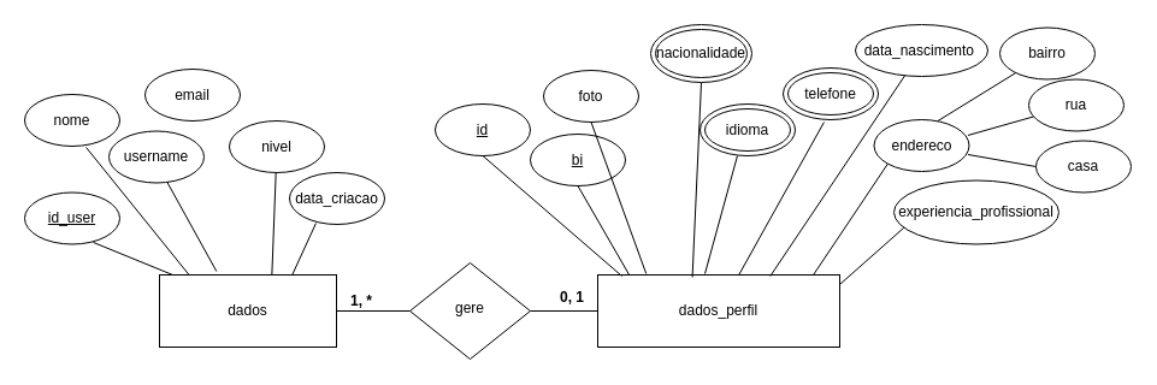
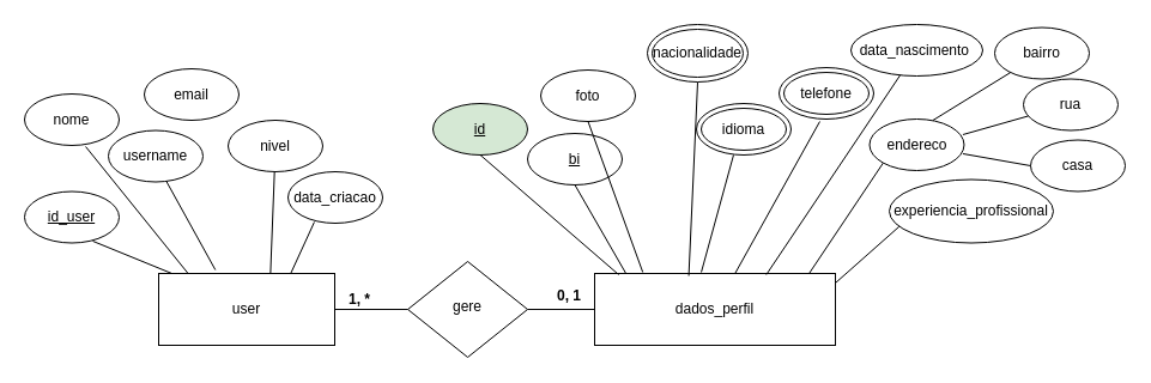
  <mxCell id="0" />
  <mxCell id="1" parent="0" />
- <mxCell id="2" value="dados" style="rounded=1;whiteSpace=wrap;html=1;fontSize=12;glass=0;strokeWidth=1;shadow=0;arcSize=0;" parent="1" vertex="1"><mxGeometry x="132" y="228" width="147" height="60" as="geometry" /></mxCell>
+ <mxCell id="2" value="user" style="rounded=1;whiteSpace=wrap;html=1;fontSize=12;glass=0;strokeWidth=1;shadow=0;arcSize=0;" parent="1" vertex="1"><mxGeometry x="132" y="228" width="147" height="60" as="geometry" /></mxCell>
  <mxCell id="3" value="gere" style="rhombus;whiteSpace=wrap;html=1;shadow=0;fontFamily=Helvetica;fontSize=12;align=center;strokeWidth=1;spacing=6;spacingTop=-4;" parent="1" vertex="1"><mxGeometry x="340" y="218" width="100" height="80" as="geometry" /></mxCell>
  <mxCell id="4" value="" style="endArrow=none;html=1;exitX=0.722;exitY=0.965;exitDx=0;exitDy=0;exitPerimeter=0;entryX=0.075;entryY=0;entryDx=0;entryDy=0;entryPerimeter=0;" parent="1" source="5" target="2" edge="1"><mxGeometry width="50" height="50" relative="1" as="geometry"><mxPoint x="782" y="88" as="sourcePoint" /><mxPoint x="762" y="148" as="targetPoint" /></mxGeometry></mxCell>
  <mxCell id="5" value="&lt;u&gt;id_user&lt;br&gt;&lt;/u&gt;" style="ellipse;whiteSpace=wrap;html=1;" parent="1" vertex="1"><mxGeometry x="20" y="159.5" width="79" height="43" as="geometry" /></mxCell>
  <mxCell id="6" value="nome" style="ellipse;whiteSpace=wrap;html=1;" parent="1" vertex="1"><mxGeometry x="20" y="78" width="79" height="43" as="geometry" /></mxCell>
  <mxCell id="7" value="username" style="ellipse;whiteSpace=wrap;html=1;" parent="1" vertex="1"><mxGeometry x="90" y="108.5" width="79" height="43" as="geometry" /></mxCell>
  <mxCell id="8" value="" style="endArrow=none;html=1;entryX=0.611;entryY=0.982;entryDx=0;entryDy=0;entryPerimeter=0;exitX=0.322;exitY=-0.05;exitDx=0;exitDy=0;exitPerimeter=0;" parent="1" source="2" target="7" edge="1"><mxGeometry width="50" height="50" relative="1" as="geometry"><mxPoint x="183" y="225" as="sourcePoint" /><mxPoint x="682" y="188" as="targetPoint" /></mxGeometry></mxCell>
  <mxCell id="9" value="" style="endArrow=none;html=1;entryX=0.646;entryY=1.023;entryDx=0;entryDy=0;exitX=0.167;exitY=0;exitDx=0;exitDy=0;exitPerimeter=0;entryPerimeter=0;" parent="1" source="2" target="6" edge="1"><mxGeometry width="50" height="50" relative="1" as="geometry"><mxPoint x="252" y="218" as="sourcePoint" /><mxPoint x="392.03" y="83.005" as="targetPoint" /></mxGeometry></mxCell>
  <mxCell id="10" value="" style="endArrow=none;html=1;exitX=0.635;exitY=0.008;exitDx=0;exitDy=0;exitPerimeter=0;" parent="1" source="2" target="15" edge="1"><mxGeometry width="50" height="50" relative="1" as="geometry"><mxPoint x="252" y="227" as="sourcePoint" /><mxPoint x="283.995" y="133.021" as="targetPoint" /></mxGeometry></mxCell>
  <mxCell id="11" value="" style="endArrow=none;html=1;entryX=0.278;entryY=0.977;entryDx=0;entryDy=0;exitX=0.75;exitY=0;exitDx=0;exitDy=0;entryPerimeter=0;" parent="1" source="2" target="16" edge="1"><mxGeometry width="50" height="50" relative="1" as="geometry"><mxPoint x="282" y="248" as="sourcePoint" /><mxPoint x="363.962" y="130.48" as="targetPoint" /></mxGeometry></mxCell>
  <mxCell id="12" value="email" style="ellipse;whiteSpace=wrap;html=1;" parent="1" vertex="1"><mxGeometry x="120" y="57" width="79" height="43" as="geometry" /></mxCell>
  <mxCell id="13" value="dados_perfil" style="rounded=1;whiteSpace=wrap;html=1;fontSize=12;glass=0;strokeWidth=1;shadow=0;arcSize=0;" parent="1" vertex="1"><mxGeometry x="496" y="228" width="201" height="60" as="geometry" /></mxCell>
  <mxCell id="14" value="telefone" style="ellipse;shape=doubleEllipse;whiteSpace=wrap;html=1;" parent="1" vertex="1"><mxGeometry x="650" y="56" width="79" height="43" as="geometry" /></mxCell>
  <mxCell id="15" value="nivel" style="ellipse;whiteSpace=wrap;html=1;" parent="1" vertex="1"><mxGeometry x="190" y="100" width="79" height="43" as="geometry" /></mxCell>
  <mxCell id="16" value="data_criacao" style="ellipse;whiteSpace=wrap;html=1;" parent="1" vertex="1"><mxGeometry x="240" y="143" width="79" height="43" as="geometry" /></mxCell>
  <mxCell id="17" value="bairro" style="ellipse;whiteSpace=wrap;html=1;" parent="1" vertex="1"><mxGeometry x="830" y="22.5" width="79" height="43" as="geometry" /></mxCell>
  <mxCell id="18" value="endereco" style="ellipse;whiteSpace=wrap;html=1;" parent="1" vertex="1"><mxGeometry x="725.5" y="99" width="79" height="43" as="geometry" /></mxCell>
  <mxCell id="19" value="rua" style="ellipse;whiteSpace=wrap;html=1;" parent="1" vertex="1"><mxGeometry x="854" y="65.5" width="79" height="43" as="geometry" /></mxCell>
  <mxCell id="20" value="experiencia_profissional" style="ellipse;whiteSpace=wrap;html=1;" parent="1" vertex="1"><mxGeometry x="742" y="149.5" width="137" height="53" as="geometry" /></mxCell>
  <mxCell id="21" value="data_nascimento&amp;nbsp;" style="ellipse;whiteSpace=wrap;html=1;" parent="1" vertex="1"><mxGeometry x="710" y="20" width="110" height="43" as="geometry" /></mxCell>
  <mxCell id="22" value="bi" style="ellipse;whiteSpace=wrap;html=1;fontStyle=4" parent="1" vertex="1"><mxGeometry y="111" width="79" height="43" as="geometry" x="440" /></mxCell>
  <mxCell id="23" value="foto" style="ellipse;whiteSpace=wrap;html=1;" parent="1" vertex="1"><mxGeometry x="451" y="58" width="79" height="43" as="geometry" /></mxCell>
- <mxCell id="24" value="id" style="ellipse;whiteSpace=wrap;html=1;fontStyle=4" parent="1" vertex="1"><mxGeometry x="361" y="86" width="79" height="43" as="geometry" /></mxCell>
+ <mxCell id="24" value="id" style="ellipse;whiteSpace=wrap;html=1;fontStyle=4;fillColor=#d5e8d4;" parent="1" vertex="1"><mxGeometry x="361" y="86" width="79" height="43" as="geometry" /></mxCell>
  <mxCell id="25" value="" style="endArrow=none;html=1;exitX=1;exitY=0.5;exitDx=0;exitDy=0;entryX=0;entryY=0.5;entryDx=0;entryDy=0;" parent="1" source="2" target="3" edge="1"><mxGeometry width="50" height="50" relative="1" as="geometry"><mxPoint x="433" y="232" as="sourcePoint" /><mxPoint x="390" y="262" as="targetPoint" /></mxGeometry></mxCell>
  <mxCell id="26" value="" style="endArrow=none;html=1;exitX=1;exitY=0.5;exitDx=0;exitDy=0;entryX=0;entryY=0.5;entryDx=0;entryDy=0;" parent="1" source="3" target="13" edge="1"><mxGeometry width="50" height="50" relative="1" as="geometry"><mxPoint x="280" y="258" as="sourcePoint" /><mxPoint x="470" y="273.5" as="targetPoint" /></mxGeometry></mxCell>
  <mxCell id="27" value="" style="endArrow=none;html=1;entryX=0.5;entryY=1;entryDx=0;entryDy=0;exitX=0.1;exitY=0.017;exitDx=0;exitDy=0;exitPerimeter=0;" parent="1" source="13" target="24" edge="1"><mxGeometry width="50" height="50" relative="1" as="geometry"><mxPoint x="466.29" y="191.02" as="sourcePoint" /><mxPoint x="519.002" y="121" as="targetPoint" /></mxGeometry></mxCell>
  <mxCell id="28" value="" style="endArrow=none;html=1;exitX=0.13;exitY=0;exitDx=0;exitDy=0;entryX=0.5;entryY=1;entryDx=0;entryDy=0;exitPerimeter=0;" parent="1" source="13" target="22" edge="1"><mxGeometry width="50" height="50" relative="1" as="geometry"><mxPoint x="536.995" y="237.011" as="sourcePoint" /><mxPoint x="581" y="78" as="targetPoint" /></mxGeometry></mxCell>
  <mxCell id="29" value="" style="endArrow=none;html=1;entryX=0.5;entryY=1;entryDx=0;entryDy=0;exitX=0.2;exitY=-0.017;exitDx=0;exitDy=0;exitPerimeter=0;" parent="1" source="13" target="23" edge="1"><mxGeometry width="50" height="50" relative="1" as="geometry"><mxPoint x="549" y="227" as="sourcePoint" /><mxPoint x="539.02" y="107.99" as="targetPoint" /></mxGeometry></mxCell>
  <mxCell id="30" value="" style="endArrow=none;html=1;exitX=0.671;exitY=0.023;exitDx=0;exitDy=0;exitPerimeter=0;" parent="1" source="18" target="17" edge="1"><mxGeometry width="50" height="50" relative="1" as="geometry"><mxPoint x="958.005" y="297.021" as="sourcePoint" /><mxPoint x="940.03" y="148" as="targetPoint" /></mxGeometry></mxCell>
  <mxCell id="31" value="" style="endArrow=none;html=1;exitX=0.987;exitY=0.302;exitDx=0;exitDy=0;exitPerimeter=0;" parent="1" source="18" target="19" edge="1"><mxGeometry width="50" height="50" relative="1" as="geometry"><mxPoint x="926.581" y="117.379" as="sourcePoint" /><mxPoint x="968" y="89.5" as="targetPoint" /></mxGeometry></mxCell>
  <mxCell id="32" value="casa" style="ellipse;whiteSpace=wrap;html=1;" parent="1" vertex="1"><mxGeometry x="860" y="116.5" width="79" height="43" as="geometry" /></mxCell>
  <mxCell id="33" value="" style="endArrow=none;html=1;entryX=0;entryY=0.5;entryDx=0;entryDy=0;exitX=0.987;exitY=0.674;exitDx=0;exitDy=0;exitPerimeter=0;" parent="1" source="18" target="32" edge="1"><mxGeometry width="50" height="50" relative="1" as="geometry"><mxPoint x="936.581" y="111.379" as="sourcePoint" /><mxPoint x="968" y="89.5" as="targetPoint" /></mxGeometry></mxCell>
  <mxCell id="34" value="" style="endArrow=none;html=1;entryX=0;entryY=1;entryDx=0;entryDy=0;exitX=0.891;exitY=0;exitDx=0;exitDy=0;exitPerimeter=0;" parent="1" source="13" target="18" edge="1"><mxGeometry width="50" height="50" relative="1" as="geometry"><mxPoint x="632" y="228" as="sourcePoint" /><mxPoint x="650.995" y="90.021" as="targetPoint" /></mxGeometry></mxCell>
  <mxCell id="35" value="" style="endArrow=none;html=1;exitX=0.391;exitY=0.033;exitDx=0;exitDy=0;entryX=0.5;entryY=1;entryDx=0;entryDy=0;exitPerimeter=0;" parent="1" source="13" target="40" edge="1"><mxGeometry width="50" height="50" relative="1" as="geometry"><mxPoint x="589" y="226" as="sourcePoint" /><mxPoint x="639" y="128" as="targetPoint" /></mxGeometry></mxCell>
  <mxCell id="36" value="idioma" style="ellipse;shape=doubleEllipse;whiteSpace=wrap;html=1;" parent="1" vertex="1"><mxGeometry x="581" y="86" width="79" height="43" as="geometry" /></mxCell>
  <mxCell id="37" value="" style="endArrow=none;html=1;entryX=0.43;entryY=1.047;entryDx=0;entryDy=0;entryPerimeter=0;" parent="1" source="13" target="14" edge="1"><mxGeometry width="50" height="50" relative="1" as="geometry"><mxPoint x="619" y="218" as="sourcePoint" /><mxPoint x="809" y="200" as="targetPoint" /></mxGeometry></mxCell>
  <mxCell id="38" value="" style="endArrow=none;html=1;entryX=0.392;entryY=1;entryDx=0;entryDy=0;exitX=0.443;exitY=-0.017;exitDx=0;exitDy=0;exitPerimeter=0;entryPerimeter=0;" parent="1" source="13" target="36" edge="1"><mxGeometry width="50" height="50" relative="1" as="geometry"><mxPoint x="642" y="238" as="sourcePoint" /><mxPoint x="818.605" y="215.133" as="targetPoint" /></mxGeometry></mxCell>
  <mxCell id="39" value="" style="endArrow=none;html=1;exitX=0.713;exitY=0.017;exitDx=0;exitDy=0;exitPerimeter=0;" parent="1" source="13" target="21" edge="1"><mxGeometry width="50" height="50" relative="1" as="geometry"><mxPoint x="699" y="218" as="sourcePoint" /><mxPoint x="759" y="195.5" as="targetPoint" /></mxGeometry></mxCell>
  <mxCell id="40" value="&lt;span&gt;nacionalidade&lt;/span&gt;" style="ellipse;shape=doubleEllipse;whiteSpace=wrap;html=1;" parent="1" vertex="1"><mxGeometry x="540" y="20" width="84" height="48" as="geometry" /></mxCell>
  <mxCell id="41" value="" style="endArrow=none;html=1;entryX=0.06;entryY=0.742;entryDx=0;entryDy=0;entryPerimeter=0;exitX=1;exitY=0.133;exitDx=0;exitDy=0;exitPerimeter=0;" parent="1" source="13" target="20" edge="1"><mxGeometry width="50" height="50" relative="1" as="geometry"><mxPoint x="635.641" y="237.484" as="sourcePoint" /><mxPoint x="693" y="202.5" as="targetPoint" /></mxGeometry></mxCell>
  <mxCell id="42" style="edgeStyle=none;shape=link;rounded=0;orthogonalLoop=1;jettySize=auto;html=1;exitX=1;exitY=1;exitDx=0;exitDy=0;startArrow=none;startFill=0;" parent="1" source="3" target="3" edge="1"><mxGeometry relative="1" as="geometry" /></mxCell>
  <mxCell id="43" value="1, *" style="text;html=1;strokeColor=none;fillColor=none;align=center;verticalAlign=middle;whiteSpace=wrap;rounded=0;fontStyle=1" vertex="1" parent="1"><mxGeometry x="280" y="240" width="40" height="20" as="geometry" /></mxCell>
  <mxCell id="44" value="0, 1" style="text;html=1;strokeColor=none;fillColor=none;align=center;verticalAlign=middle;whiteSpace=wrap;rounded=0;fontStyle=1" vertex="1" parent="1"><mxGeometry x="455" y="237" width="40" height="20" as="geometry" /></mxCell>
